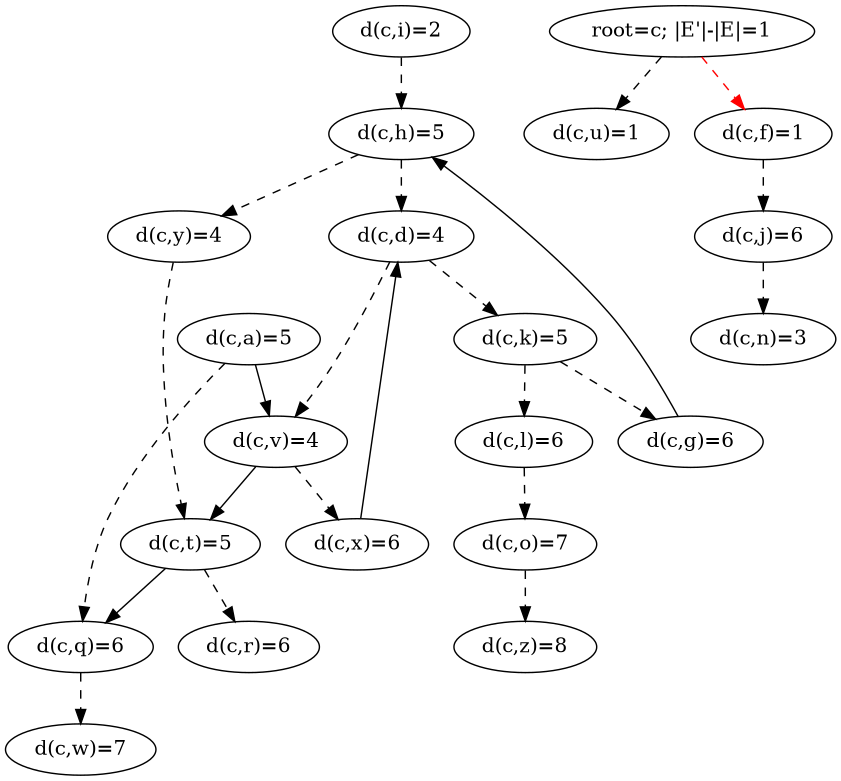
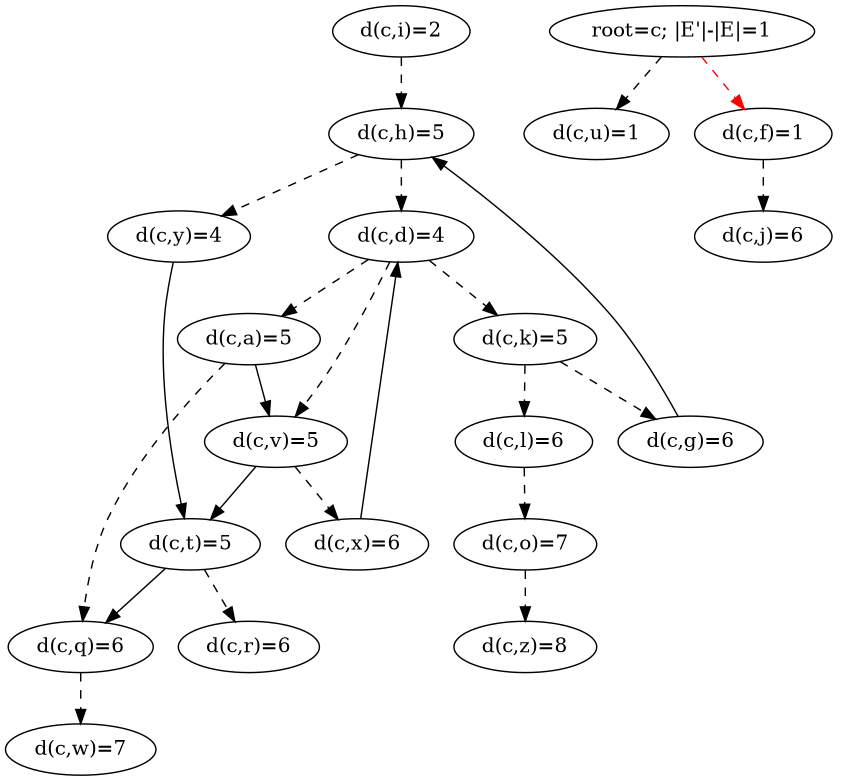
  digraph {
    edge [style=dashed]
    n1 [label="d(c,w)=7"]
    n2 [label="d(c,z)=8"]
    n3 [label="d(c,o)=7"]
    n4 [label="d(c,l)=6"]
    n5 [label="d(c,u)=1"]
-   n6 [label="d(c,n)=3"]
    n7 [label="d(c,j)=6"]
    n8 [label="d(c,f)=1"]
    n9 [label="d(c,q)=6"]
    n10 [label="d(c,i)=2"]
    n11 [label="d(c,h)=5"]
    n12 [label="d(c,y)=4"]
    n13 [label="d(c,d)=4"]
    n14 [label="d(c,t)=5"]
    n15 [label="d(c,k)=5"]
-   n16 [label="d(c,v)=4"]
+   n16 [label="d(c,v)=5"]
    n17 [label="d(c,a)=5"]
    n18 [label="root=c; |E'|-|E|=1"]
    n19 [label="d(c,r)=6"]
    n20 [label="d(c,g)=6"]
    n21 [label="d(c,x)=6"]
    n3 -> n2
    n4 -> n3
-   n7 -> n6
    n8 -> n7
    n9 -> n1
    n10 -> n11
    n11 -> n12
    n11 -> n13
-   n12 -> n14
+   n12 -> n14 [style=solid]
    n13 -> n15
    n13 -> n16
+   n13 -> n17
    n14 -> n9 [style=""]
    n14 -> n19
    n15 -> n4
    n15 -> n20
    n16 -> n14 [style=""]
    n16 -> n21
    n17 -> n9
    n17 -> n16 [style=""]
    n18 -> n5
    n18 -> n8 [color=red]
    n20 -> n11 [style=""]
    n21 -> n13 [style=""]
  }
